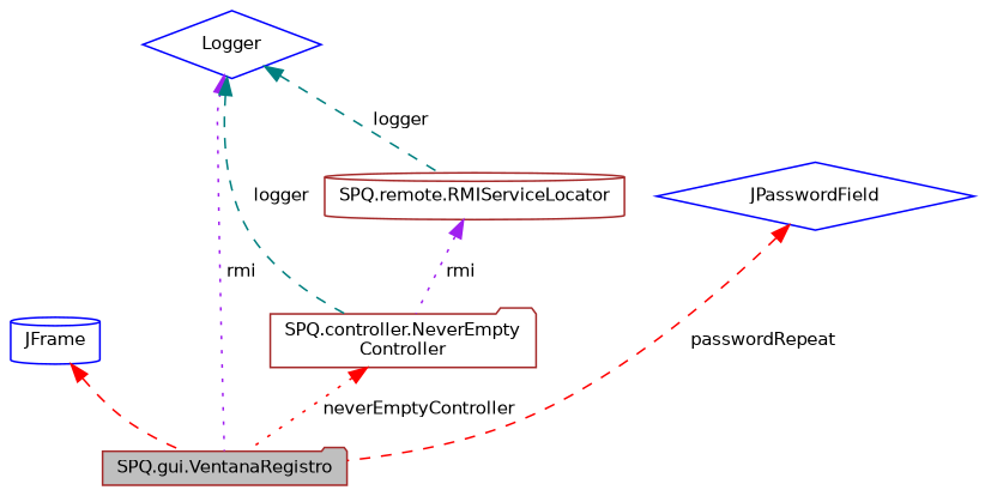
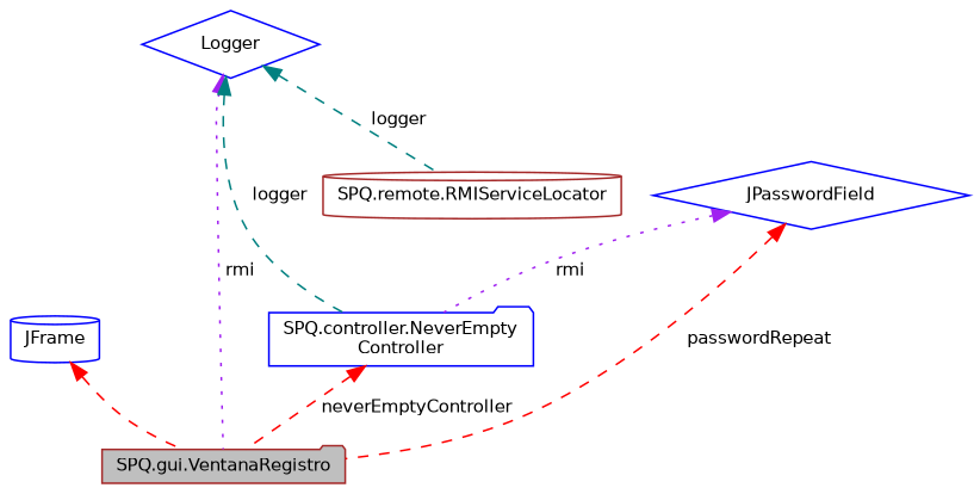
  digraph {
    node [color=blue fillcolor=white fontname=Helvetica fontsize=10 shape=folder style=filled]
    edge [color=red dir=back fontname=Helvetica fontsize=10 labelfontname=Helvetica labelfontsize=10 style=dashed]
    n1 [color=brown fillcolor=grey75 fontcolor=black height=0.2 label="SPQ.gui.VentanaRegistro" width=0.4]
    n2 [height=0.2 label=JFrame shape=cylinder width=0.4]
    n3 [height=0.2 label=Logger shape=diamond width=0.4]
-   n4 [color=brown height=0.2 label="SPQ.controller.NeverEmpty\lController" width=0.4]
+   n4 [height=0.2 label="SPQ.controller.NeverEmpty\lController" width=0.4]
    n5 [color=brown height=0.2 label="SPQ.remote.RMIServiceLocator" shape=cylinder width=0.4]
    n6 [height=0.2 label=JPasswordField shape=diamond width=0.4]
    n2 -> n1
    n3 -> n1 [color=purple label=" rmi" style=dotted]
    n3 -> n4 [color=teal label=" logger"]
    n3 -> n5 [color=teal label=" logger"]
-   n4 -> n1 [label=" neverEmptyController" style=dotted]
-   n5 -> n4 [color=purple label=" rmi" style=dotted]
+   n4 -> n1 [label=" neverEmptyController"]
+   n6 -> n4 [color=purple label=" rmi" style=dotted]
    n6 -> n1 [label=" passwordRepeat"]
  }
